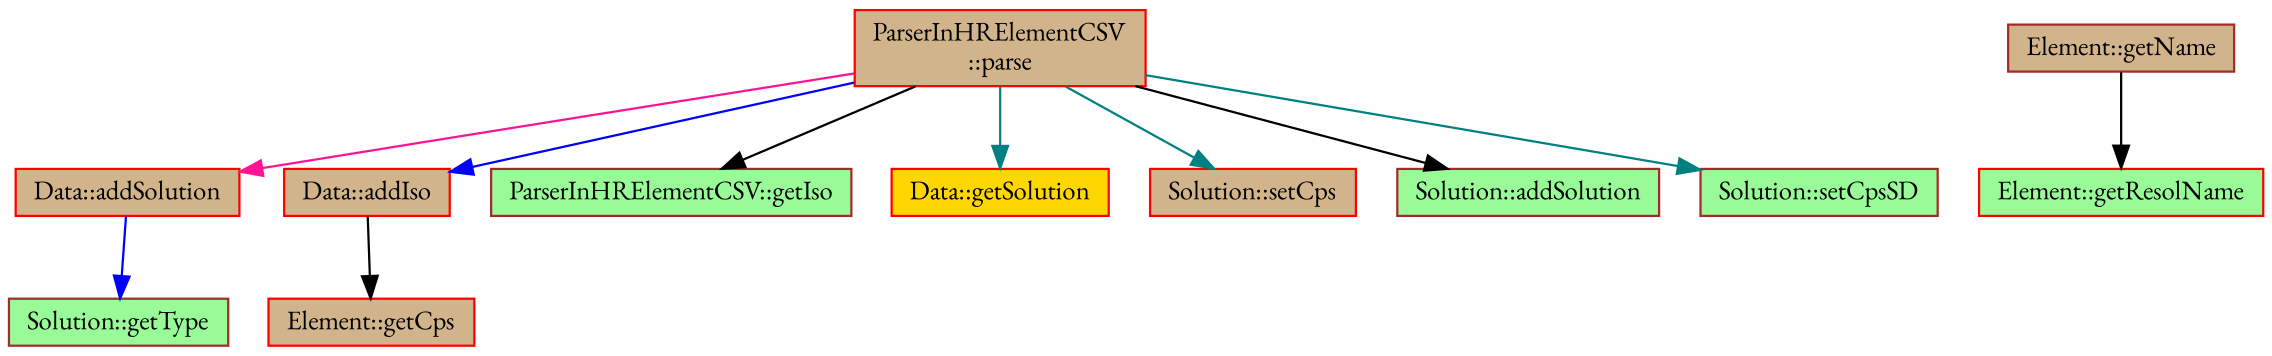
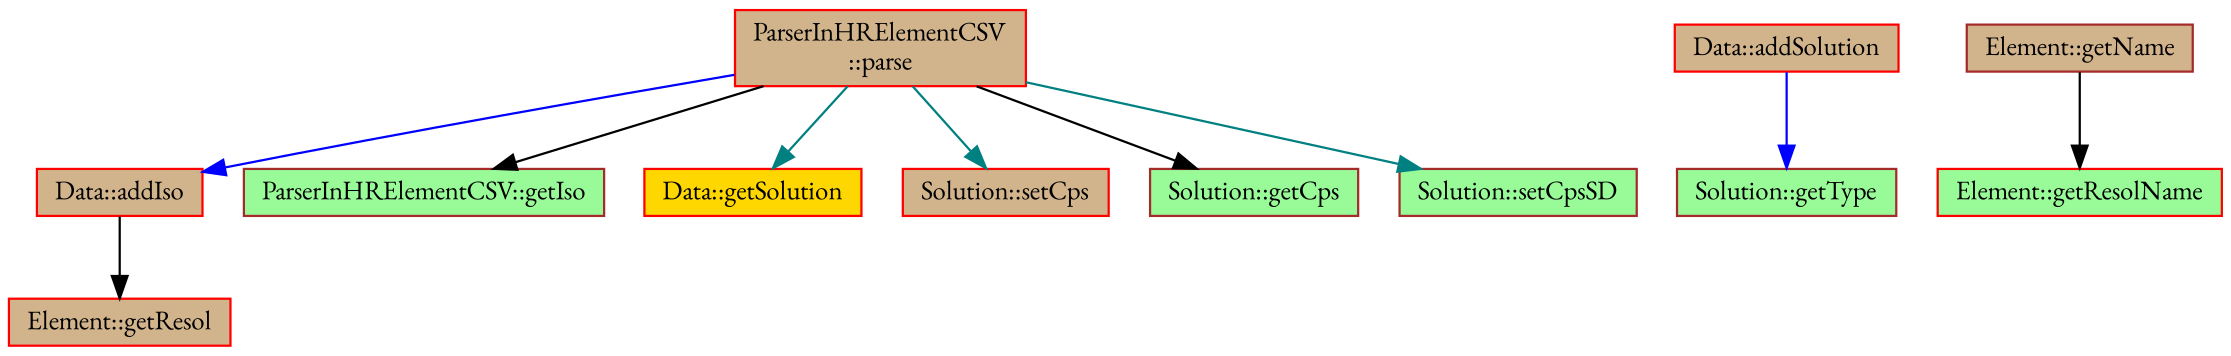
  digraph {
    fontname="EB Garamond"
    rankdir=TB
    node [color=red fillcolor=tan fontname="EB Garamond" fontsize=12 shape=record style=filled]
    edge [color=black fontname="EB Garamond" fontsize=12 labelfontname=Helvetica labelfontsize=12 style=solid]
    n1 [fontcolor=black height=0.2 label="ParserInHRElementCSV\l::parse" width=0.4]
    n2 [height=0.2 label="Data::addSolution" width=0.4]
    n3 [height=0.2 label="Data::addIso" width=0.4]
    n4 [color=brown fillcolor=palegreen height=0.2 label="ParserInHRElementCSV::getIso" width=0.4]
    n5 [fillcolor=gold height=0.2 label="Data::getSolution" width=0.4]
    n6 [height=0.2 label="Solution::setCps" width=0.4]
-   n7 [color=brown fillcolor=palegreen height=0.2 label="Solution::addSolution" width=0.4]
+   n7 [color=brown fillcolor=palegreen height=0.2 label="Solution::getCps" width=0.4]
    n8 [color=brown fillcolor=palegreen height=0.2 label="Solution::setCpsSD" width=0.4]
    n9 [color=brown fillcolor=palegreen height=0.2 label="Solution::getType" width=0.4]
-   n10 [height=0.2 label="Element::getCps" width=0.4]
+   n10 [height=0.2 label="Element::getResol" width=0.4]
    n11 [color=brown height=0.2 label="Element::getName" width=0.4]
    n12 [fillcolor=palegreen height=0.2 label="Element::getResolName" width=0.4]
-   n1 -> n2 [color=deeppink]
    n1 -> n3 [color=blue]
    n1 -> n4
    n1 -> n5 [color=teal]
    n1 -> n6 [color=teal]
    n1 -> n7
    n1 -> n8 [color=teal]
    n2 -> n9 [color=blue]
    n3 -> n10
    n11 -> n12
  }
